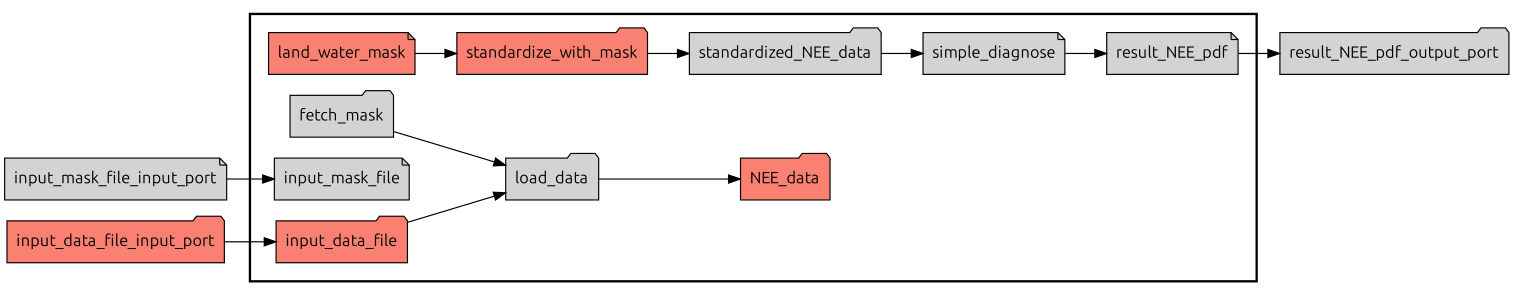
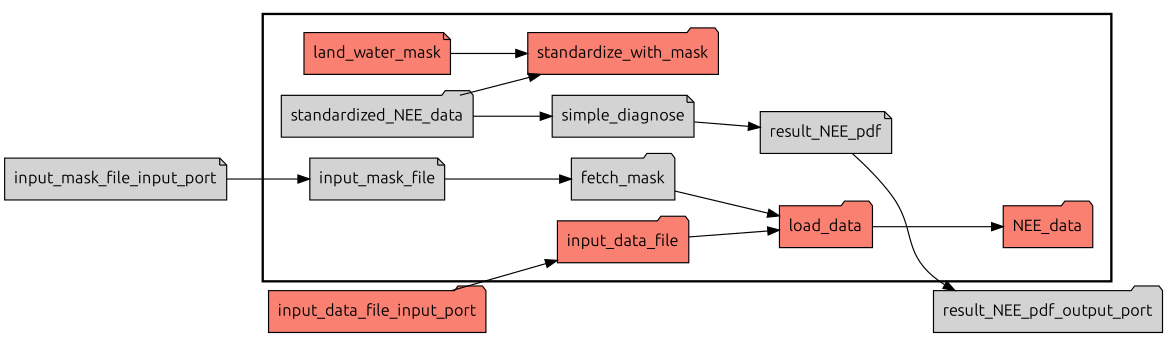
  digraph {
    fontname=Ubuntu
    rankdir=LR
    node [fillcolor=lightgrey fontname=Ubuntu peripheries=1 shape=folder style="rounded,filled"]
    edge [fontname=Ubuntu]
    fetch_mask [style=filled]
    land_water_mask [fillcolor=salmon shape=note]
-   load_data [style=filled]
+   load_data [fillcolor=salmon style=filled]
    NEE_data [fillcolor=salmon]
    standardize_with_mask [fillcolor=salmon style=filled]
    standardized_NEE_data
    simple_diagnose [shape=note style=filled]
    result_NEE_pdf [shape=note]
    input_mask_file [shape=note]
    input_data_file [fillcolor=salmon]
    result_NEE_pdf_output_port [width=0.2]
    input_mask_file_input_port [shape=note width=0.2]
    input_data_file_input_port [fillcolor=salmon width=0.2]
    subgraph cluster_1 {
      color=black
      penwidth=2
      subgraph cluster_2 {
        color=black
        penwidth=0
        fetch_mask
        land_water_mask
        load_data
        NEE_data
        standardize_with_mask
        standardized_NEE_data
        simple_diagnose
        result_NEE_pdf
        input_mask_file
        input_data_file
      }
    }
    fetch_mask -> load_data
    land_water_mask -> standardize_with_mask
    load_data -> NEE_data
-   standardize_with_mask -> standardized_NEE_data
+   standardized_NEE_data -> standardize_with_mask
    standardized_NEE_data -> simple_diagnose
    simple_diagnose -> result_NEE_pdf
    result_NEE_pdf -> result_NEE_pdf_output_port
+   input_mask_file -> fetch_mask
    input_data_file -> load_data
    input_mask_file_input_port -> input_mask_file
    input_data_file_input_port -> input_data_file
  }
